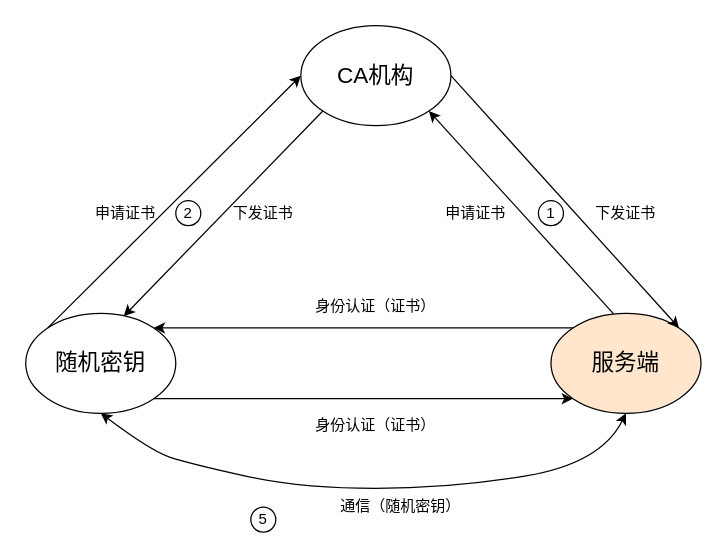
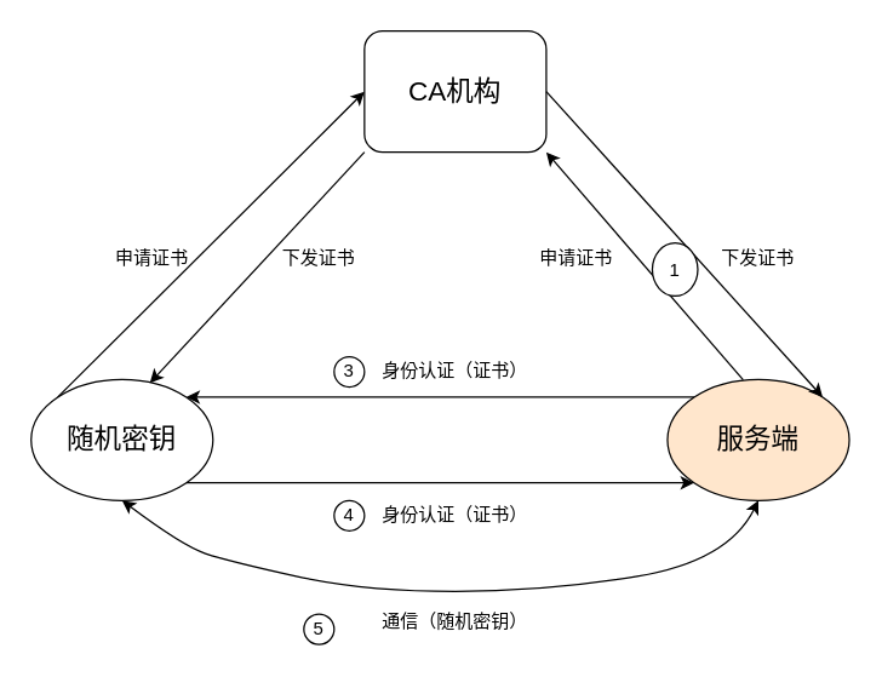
  <mxCell id="0" />
  <mxCell id="1" parent="0" />
- <mxCell id="2" value="CA机构" style="ellipse;whiteSpace=wrap;html=1;fontSize=18;" vertex="1" parent="1"><mxGeometry x="240" y="20" width="120" height="80" as="geometry" /></mxCell>
+ <mxCell id="2" value="CA机构" style="whiteSpace=wrap;html=1;fontSize=18;rounded=1;" vertex="1" parent="1"><mxGeometry x="240" y="20" width="120" height="80" as="geometry" /></mxCell>
  <mxCell id="3" value="随机密钥" style="ellipse;whiteSpace=wrap;html=1;fontSize=18;" vertex="1" parent="1"><mxGeometry x="20" y="250" width="120" height="80" as="geometry" /></mxCell>
  <mxCell id="4" value="服务端" style="ellipse;whiteSpace=wrap;html=1;fontSize=18;fillColor=#ffe6cc;" vertex="1" parent="1"><mxGeometry x="440" y="250" width="120" height="80" as="geometry" /></mxCell>
  <mxCell id="5" value="" style="endArrow=classic;html=1;rounded=0;entryX=0;entryY=0.5;entryDx=0;entryDy=0;exitX=0;exitY=0;exitDx=0;exitDy=0;" edge="1" parent="1" source="3" target="2"><mxGeometry width="50" height="50" relative="1" as="geometry"><mxPoint x="140" y="160" as="sourcePoint" /><mxPoint x="190" y="110" as="targetPoint" /></mxGeometry></mxCell>
  <mxCell id="6" value="" style="endArrow=classic;html=1;rounded=0;exitX=0;exitY=1;exitDx=0;exitDy=0;entryX=0.653;entryY=0.029;entryDx=0;entryDy=0;entryPerimeter=0;" edge="1" parent="1" source="2" target="3"><mxGeometry width="50" height="50" relative="1" as="geometry"><mxPoint x="240" y="220" as="sourcePoint" /><mxPoint x="290" y="170" as="targetPoint" /></mxGeometry></mxCell>
  <mxCell id="7" value="" style="endArrow=classic;html=1;rounded=0;exitX=1;exitY=1;exitDx=0;exitDy=0;entryX=0;entryY=1;entryDx=0;entryDy=0;" edge="1" parent="1" source="3" target="4"><mxGeometry width="50" height="50" relative="1" as="geometry"><mxPoint x="140" y="330" as="sourcePoint" /><mxPoint x="190" y="280" as="targetPoint" /></mxGeometry></mxCell>
  <mxCell id="8" value="" style="endArrow=classic;html=1;rounded=0;entryX=1;entryY=0;entryDx=0;entryDy=0;exitX=0;exitY=0;exitDx=0;exitDy=0;" edge="1" parent="1" source="4" target="3"><mxGeometry width="50" height="50" relative="1" as="geometry"><mxPoint x="270" y="280" as="sourcePoint" /><mxPoint x="320" y="230" as="targetPoint" /></mxGeometry></mxCell>
  <mxCell id="9" value="" style="endArrow=classic;html=1;rounded=0;exitX=1;exitY=0.5;exitDx=0;exitDy=0;entryX=1;entryY=0;entryDx=0;entryDy=0;" edge="1" parent="1" source="2" target="4"><mxGeometry width="50" height="50" relative="1" as="geometry"><mxPoint x="360" y="200" as="sourcePoint" /><mxPoint x="410" y="150" as="targetPoint" /></mxGeometry></mxCell>
  <mxCell id="10" value="" style="endArrow=classic;html=1;rounded=0;entryX=1;entryY=1;entryDx=0;entryDy=0;exitX=0.416;exitY=0.004;exitDx=0;exitDy=0;exitPerimeter=0;" edge="1" parent="1" source="4" target="2"><mxGeometry width="50" height="50" relative="1" as="geometry"><mxPoint x="360" y="160" as="sourcePoint" /><mxPoint x="370" y="140" as="targetPoint" /></mxGeometry></mxCell>
  <mxCell id="11" value="" style="curved=1;endArrow=classic;html=1;rounded=0;entryX=0.5;entryY=1;entryDx=0;entryDy=0;exitX=0.5;exitY=1;exitDx=0;exitDy=0;startArrow=classic;startFill=1;" edge="1" parent="1" source="3" target="4"><mxGeometry width="50" height="50" relative="1" as="geometry"><mxPoint x="240" y="420" as="sourcePoint" /><mxPoint x="290" y="370" as="targetPoint" /><Array as="points"><mxPoint x="120" y="360" /><mxPoint x="150" y="370" /><mxPoint x="240" y="390" /><mxPoint x="360" y="390" /><mxPoint x="480" y="370" /></Array></mxGeometry></mxCell>
- <mxCell id="12" value="1" style="ellipse;whiteSpace=wrap;html=1;" vertex="1" parent="1"><mxGeometry x="430" y="160" width="20" height="20" as="geometry" /></mxCell>
- <mxCell id="13" value="2" style="ellipse;whiteSpace=wrap;html=1;" vertex="1" parent="1"><mxGeometry x="140" y="160" width="20" height="20" as="geometry" /></mxCell>
+ <mxCell id="12" value="1" style="ellipse;whiteSpace=wrap;html=1;" vertex="1" parent="1"><mxGeometry x="430" y="160" width="30" height="35" as="geometry" /></mxCell>
+ <mxCell id="14" value="3" style="ellipse;whiteSpace=wrap;html=1;" vertex="1" parent="1"><mxGeometry x="220" y="235" width="20" height="20" as="geometry" /></mxCell>
+ <mxCell id="15" value="4" style="ellipse;whiteSpace=wrap;html=1;" vertex="1" parent="1"><mxGeometry x="220" y="330" width="20" height="20" as="geometry" /></mxCell>
  <mxCell id="16" value="5" style="ellipse;whiteSpace=wrap;html=1;" vertex="1" parent="1"><mxGeometry x="200" y="405" width="20" height="20" as="geometry" /></mxCell>
  <mxCell id="17" value="申请证书" style="text;html=1;strokeColor=none;fillColor=none;align=center;verticalAlign=middle;whiteSpace=wrap;rounded=0;" vertex="1" parent="1"><mxGeometry x="70" y="155" width="60" height="30" as="geometry" /></mxCell>
  <mxCell id="18" value="下发证书" style="text;html=1;strokeColor=none;fillColor=none;align=center;verticalAlign=middle;whiteSpace=wrap;rounded=0;" vertex="1" parent="1"><mxGeometry x="470" y="155" width="60" height="30" as="geometry" /></mxCell>
  <mxCell id="19" value="申请证书" style="text;html=1;strokeColor=none;fillColor=none;align=center;verticalAlign=middle;whiteSpace=wrap;rounded=0;" vertex="1" parent="1"><mxGeometry x="350" y="155" width="60" height="30" as="geometry" /></mxCell>
  <mxCell id="20" value="下发证书" style="text;html=1;strokeColor=none;fillColor=none;align=center;verticalAlign=middle;whiteSpace=wrap;rounded=0;" vertex="1" parent="1"><mxGeometry x="180" y="155" width="60" height="30" as="geometry" /></mxCell>
  <mxCell id="21" value="身份认证（证书）" style="text;html=1;strokeColor=none;fillColor=none;align=center;verticalAlign=middle;whiteSpace=wrap;rounded=0;" vertex="1" parent="1"><mxGeometry x="250" y="230" width="100" height="30" as="geometry" /></mxCell>
- <mxCell id="22" value="通信（随机密钥）" style="text;html=1;strokeColor=none;fillColor=none;align=center;verticalAlign=middle;whiteSpace=wrap;rounded=0;" vertex="1" parent="1"><mxGeometry x="270" y="390" width="100" height="30" as="geometry" /></mxCell>
+ <mxCell id="22" value="通信（随机密钥）" style="text;html=1;strokeColor=none;fillColor=none;align=center;verticalAlign=middle;whiteSpace=wrap;rounded=0;" vertex="1" parent="1"><mxGeometry x="250" y="395" width="100" height="30" as="geometry" /></mxCell>
  <mxCell id="23" value="身份认证（证书）" style="text;html=1;strokeColor=none;fillColor=none;align=center;verticalAlign=middle;whiteSpace=wrap;rounded=0;" vertex="1" parent="1"><mxGeometry x="250" y="325" width="100" height="30" as="geometry" /></mxCell>
